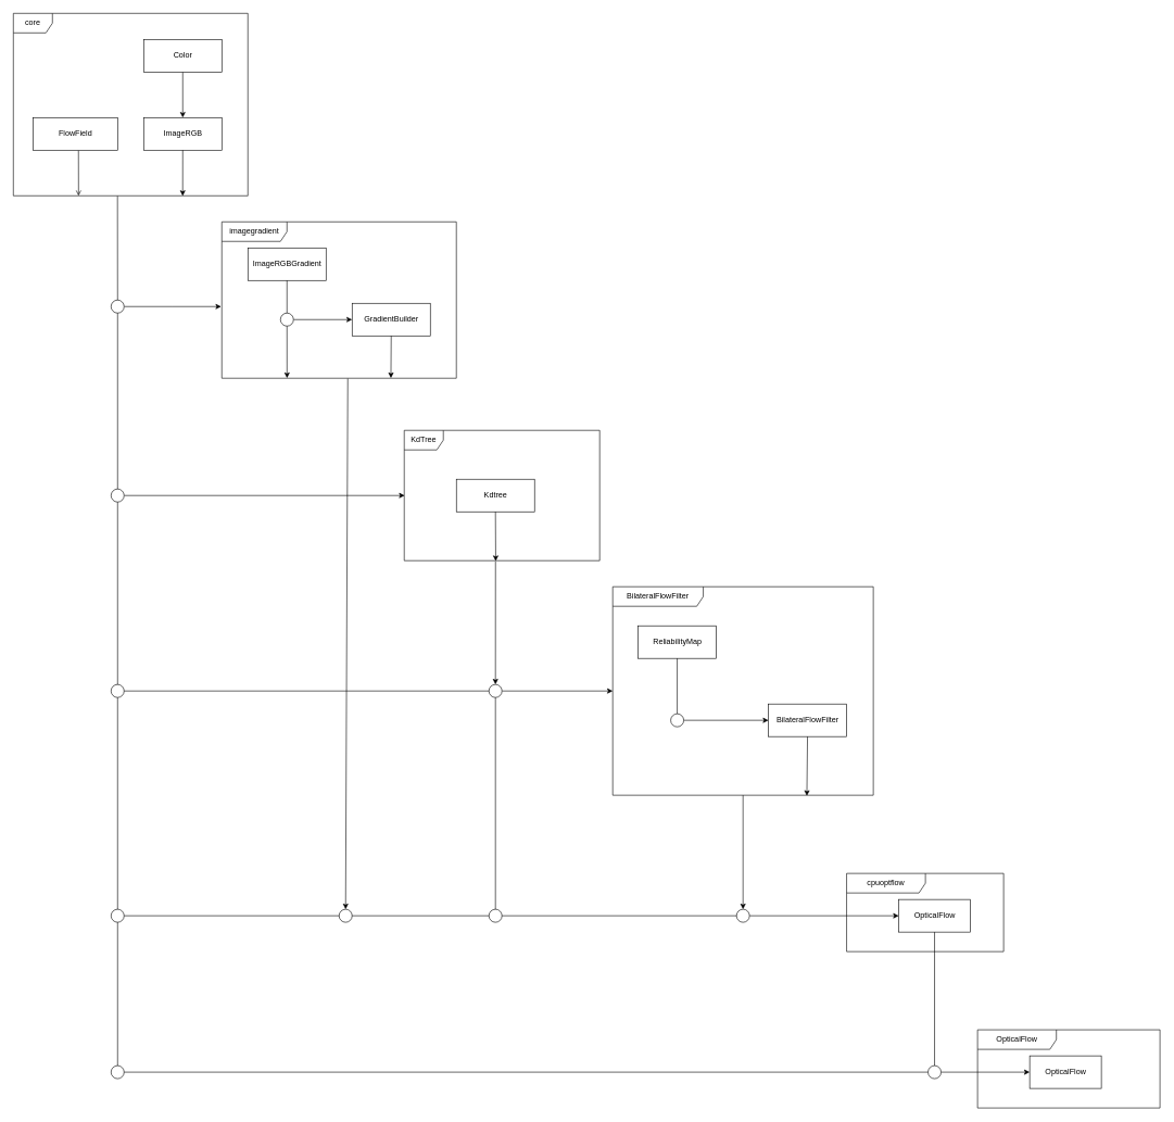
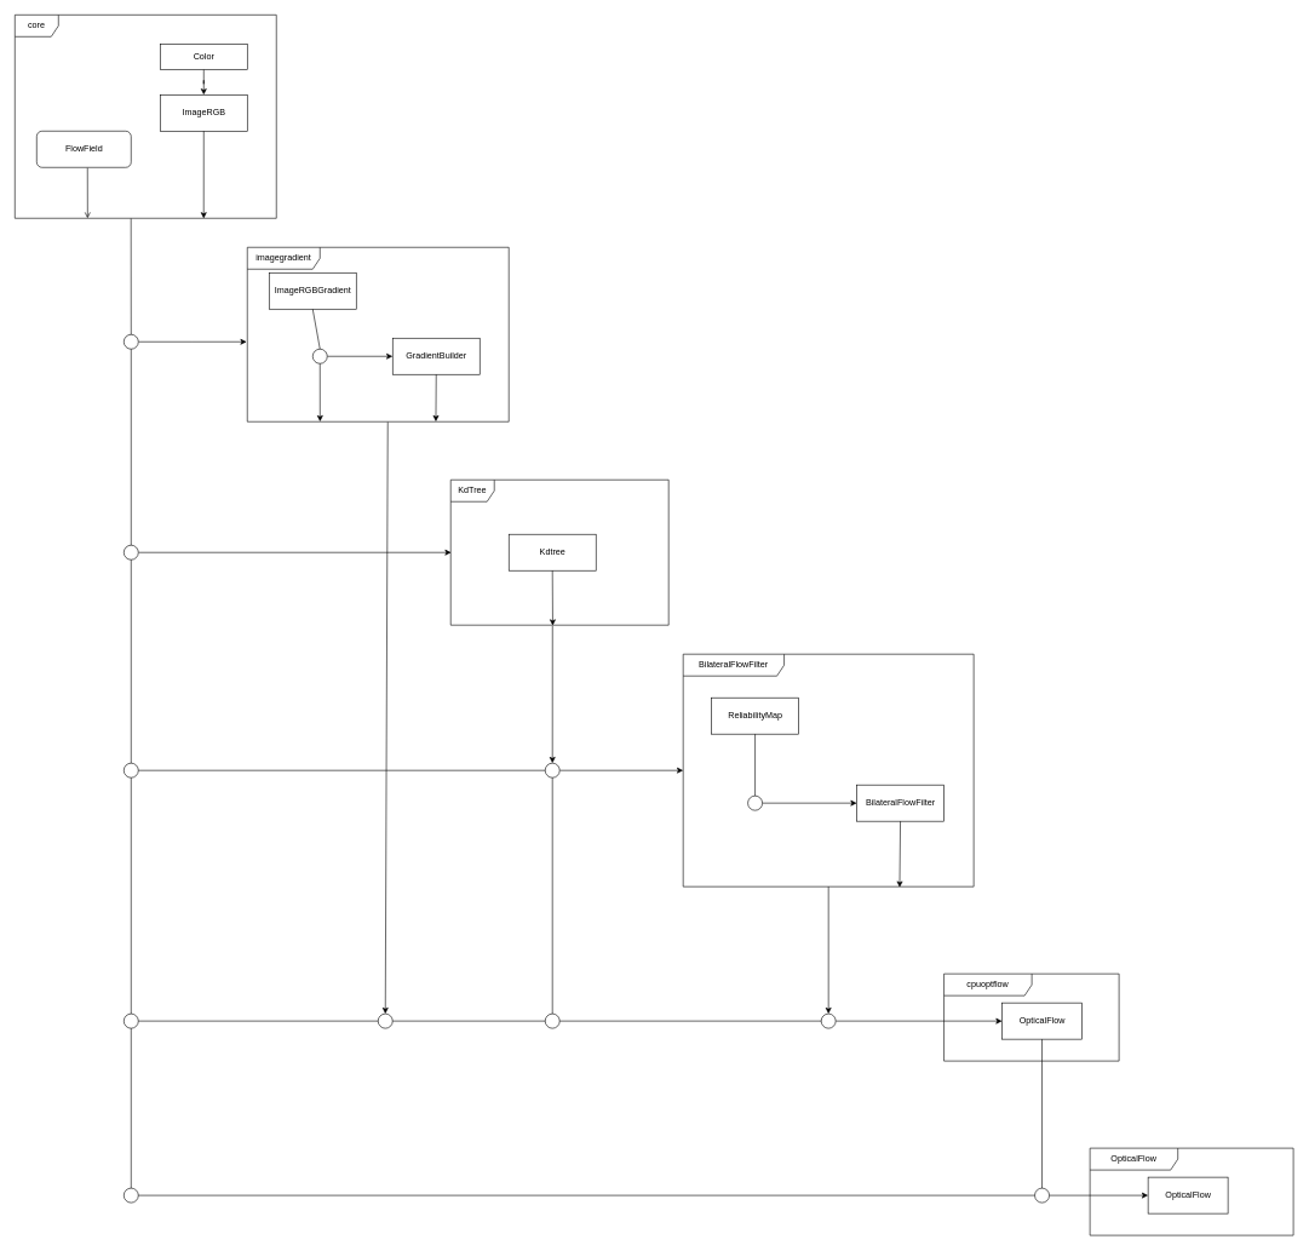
  <mxCell id="0" />
  <mxCell id="1" parent="0" />
  <mxCell id="2" value="cpuoptflow" style="shape=umlFrame;whiteSpace=wrap;html=1;width=121;height=30;" parent="1" vertex="1"><mxGeometry x="1299" y="1340" width="241" height="120" as="geometry" /></mxCell>
  <mxCell id="3" value="&lt;span&gt;OpticalFlow&lt;/span&gt;" style="html=1;" parent="1" vertex="1"><mxGeometry x="1379" y="1380" width="110" height="50" as="geometry" /></mxCell>
  <mxCell id="4" value="core" style="shape=umlFrame;whiteSpace=wrap;html=1;" parent="1" vertex="1"><mxGeometry x="20" width="360" height="280" as="geometry" y="20" /></mxCell>
  <mxCell id="5" value="KdTree" style="shape=umlFrame;whiteSpace=wrap;html=1;" parent="1" vertex="1"><mxGeometry x="620" y="660" width="300" height="200" as="geometry" /></mxCell>
  <mxCell id="6" value="BilateralFlowFilter" style="shape=umlFrame;whiteSpace=wrap;html=1;width=139;height=30;" parent="1" vertex="1"><mxGeometry x="940" y="900" width="400" height="320" as="geometry" /></mxCell>
  <mxCell id="7" value="imagegradient" style="shape=umlFrame;whiteSpace=wrap;html=1;width=100;height=30;" parent="1" vertex="1"><mxGeometry x="340" y="340" width="360" height="240" as="geometry" /></mxCell>
  <mxCell id="8" style="edgeStyle=orthogonalEdgeStyle;rounded=0;orthogonalLoop=1;jettySize=auto;html=1;exitX=0.5;exitY=1;exitDx=0;exitDy=0;" parent="1" source="9" target="11" edge="1"><mxGeometry relative="1" as="geometry" /></mxCell>
- <mxCell id="9" value="Color" style="html=1;" parent="1" vertex="1"><mxGeometry x="220" y="60" width="120" height="50" as="geometry" /></mxCell>
- <mxCell id="10" value="FlowField" style="html=1;" parent="1" vertex="1"><mxGeometry x="50" y="180" width="130" height="50" as="geometry" /></mxCell>
- <mxCell id="11" value="ImageRGB" style="html=1;" parent="1" vertex="1"><mxGeometry x="220" y="180" width="120" height="50" as="geometry" /></mxCell>
+ <mxCell id="9" value="Color" style="html=1;" parent="1" vertex="1"><mxGeometry x="220" y="60" width="120" height="35" as="geometry" /></mxCell>
+ <mxCell id="10" value="FlowField" style="html=1;rounded=1;" parent="1" vertex="1"><mxGeometry x="50" y="180" width="130" height="50" as="geometry" /></mxCell>
+ <mxCell id="11" value="ImageRGB" style="html=1;" parent="1" vertex="1"><mxGeometry x="220" y="130" width="120" height="50" as="geometry" /></mxCell>
  <mxCell id="12" value="OpticalFlow" style="html=1;" parent="1" vertex="1"><mxGeometry x="1580" y="1620" width="110" height="50" as="geometry" /></mxCell>
  <mxCell id="13" value="BilateralFlowFilter" style="html=1;" parent="1" vertex="1"><mxGeometry x="1179" y="1080" width="120" height="50" as="geometry" /></mxCell>
  <mxCell id="14" value="GradientBuilder" style="html=1;" parent="1" vertex="1"><mxGeometry x="540" y="465" width="120" height="50" as="geometry" /></mxCell>
- <mxCell id="15" value="ImageRGBGradient" style="html=1;" parent="1" vertex="1"><mxGeometry x="380" y="380" width="120" height="50" as="geometry" /></mxCell>
+ <mxCell id="15" value="ImageRGBGradient" style="html=1;" parent="1" vertex="1"><mxGeometry x="370" y="375" width="120" height="50" as="geometry" /></mxCell>
  <mxCell id="16" value="ReliabilityMap" style="html=1;" parent="1" vertex="1"><mxGeometry x="979" y="960" width="120" height="50" as="geometry" /></mxCell>
  <mxCell id="17" value="Kdtree" style="html=1;" parent="1" vertex="1"><mxGeometry x="700" y="735" width="120" height="50" as="geometry" /></mxCell>
  <mxCell id="18" style="edgeStyle=orthogonalEdgeStyle;rounded=0;orthogonalLoop=1;jettySize=auto;html=1;exitX=1;exitY=0.5;exitDx=0;exitDy=0;entryX=0;entryY=0.5;entryDx=0;entryDy=0;" parent="1" source="19" target="14" edge="1"><mxGeometry relative="1" as="geometry" /></mxCell>
  <mxCell id="19" value="" style="ellipse;whiteSpace=wrap;html=1;aspect=fixed;" parent="1" vertex="1"><mxGeometry x="430" y="480" width="20" height="20" as="geometry" /></mxCell>
  <mxCell id="20" value="" style="endArrow=none;html=1;entryX=0.5;entryY=1;entryDx=0;entryDy=0;exitX=0.5;exitY=0;exitDx=0;exitDy=0;" parent="1" source="19" target="15" edge="1"><mxGeometry width="50" height="50" relative="1" as="geometry"><mxPoint x="410" y="780" as="sourcePoint" /><mxPoint x="460" y="730" as="targetPoint" /></mxGeometry></mxCell>
  <mxCell id="21" style="edgeStyle=orthogonalEdgeStyle;rounded=0;orthogonalLoop=1;jettySize=auto;html=1;exitX=1;exitY=0.5;exitDx=0;exitDy=0;" parent="1" source="22" edge="1"><mxGeometry relative="1" as="geometry"><mxPoint x="339" y="470" as="targetPoint" /></mxGeometry></mxCell>
  <mxCell id="22" value="" style="ellipse;whiteSpace=wrap;html=1;aspect=fixed;" parent="1" vertex="1"><mxGeometry x="170" y="460" width="20" height="20" as="geometry" /></mxCell>
  <mxCell id="23" style="edgeStyle=orthogonalEdgeStyle;rounded=0;orthogonalLoop=1;jettySize=auto;html=1;exitX=1;exitY=0.5;exitDx=0;exitDy=0;entryX=0.002;entryY=0.5;entryDx=0;entryDy=0;entryPerimeter=0;" parent="1" source="24" target="5" edge="1"><mxGeometry relative="1" as="geometry" /></mxCell>
  <mxCell id="24" value="" style="ellipse;whiteSpace=wrap;html=1;aspect=fixed;" parent="1" vertex="1"><mxGeometry x="170" y="750" width="20" height="20" as="geometry" /></mxCell>
  <mxCell id="25" value="" style="endArrow=none;html=1;entryX=0.5;entryY=1;entryDx=0;entryDy=0;exitX=0.5;exitY=0;exitDx=0;exitDy=0;" parent="1" source="24" target="22" edge="1"><mxGeometry width="50" height="50" relative="1" as="geometry"><mxPoint x="180" y="770" as="sourcePoint" /><mxPoint x="360" y="760" as="targetPoint" /></mxGeometry></mxCell>
  <mxCell id="26" value="" style="ellipse;whiteSpace=wrap;html=1;aspect=fixed;" parent="1" vertex="1"><mxGeometry x="170" y="1050" width="20" height="20" as="geometry" /></mxCell>
  <mxCell id="27" value="" style="endArrow=none;html=1;exitX=0.5;exitY=1;exitDx=0;exitDy=0;entryX=0.5;entryY=0;entryDx=0;entryDy=0;" parent="1" source="24" target="26" edge="1"><mxGeometry width="50" height="50" relative="1" as="geometry"><mxPoint x="340" y="800" as="sourcePoint" /><mxPoint x="390" y="750" as="targetPoint" /></mxGeometry></mxCell>
  <mxCell id="28" style="edgeStyle=orthogonalEdgeStyle;rounded=0;orthogonalLoop=1;jettySize=auto;html=1;exitX=1;exitY=0.5;exitDx=0;exitDy=0;" parent="1" source="29" target="6" edge="1"><mxGeometry relative="1" as="geometry" /></mxCell>
  <mxCell id="29" value="" style="ellipse;whiteSpace=wrap;html=1;aspect=fixed;" parent="1" vertex="1"><mxGeometry x="750" y="1050" width="20" height="20" as="geometry" /></mxCell>
  <mxCell id="30" value="" style="endArrow=none;html=1;exitX=1;exitY=0.5;exitDx=0;exitDy=0;entryX=0;entryY=0.5;entryDx=0;entryDy=0;" parent="1" source="26" target="29" edge="1"><mxGeometry width="50" height="50" relative="1" as="geometry"><mxPoint x="440" y="1015" as="sourcePoint" /><mxPoint x="490" y="965" as="targetPoint" /></mxGeometry></mxCell>
  <mxCell id="31" style="edgeStyle=orthogonalEdgeStyle;rounded=0;orthogonalLoop=1;jettySize=auto;html=1;exitX=1;exitY=0.5;exitDx=0;exitDy=0;entryX=0;entryY=0.5;entryDx=0;entryDy=0;" parent="1" source="32" target="13" edge="1"><mxGeometry relative="1" as="geometry" /></mxCell>
  <mxCell id="32" value="" style="ellipse;whiteSpace=wrap;html=1;aspect=fixed;" parent="1" vertex="1"><mxGeometry x="1029" y="1095" width="20" height="20" as="geometry" /></mxCell>
  <mxCell id="33" value="" style="endArrow=none;html=1;exitX=0.5;exitY=1;exitDx=0;exitDy=0;entryX=0.5;entryY=0;entryDx=0;entryDy=0;" parent="1" source="16" target="32" edge="1"><mxGeometry width="50" height="50" relative="1" as="geometry"><mxPoint x="519" y="860" as="sourcePoint" /><mxPoint x="569" y="810" as="targetPoint" /></mxGeometry></mxCell>
  <mxCell id="34" style="edgeStyle=orthogonalEdgeStyle;rounded=0;orthogonalLoop=1;jettySize=auto;html=1;exitX=1;exitY=0.5;exitDx=0;exitDy=0;entryX=0;entryY=0.5;entryDx=0;entryDy=0;" parent="1" source="35" target="3" edge="1"><mxGeometry relative="1" as="geometry" /></mxCell>
  <mxCell id="35" value="" style="ellipse;whiteSpace=wrap;html=1;aspect=fixed;" parent="1" vertex="1"><mxGeometry x="1130" y="1395" width="20" height="20" as="geometry" /></mxCell>
  <mxCell id="36" value="" style="ellipse;whiteSpace=wrap;html=1;aspect=fixed;" parent="1" vertex="1"><mxGeometry x="750" y="1395" width="20" height="20" as="geometry" /></mxCell>
  <mxCell id="37" value="" style="ellipse;whiteSpace=wrap;html=1;aspect=fixed;" parent="1" vertex="1"><mxGeometry x="170" y="1395" width="20" height="20" as="geometry" /></mxCell>
  <mxCell id="38" value="" style="endArrow=none;html=1;exitX=0.5;exitY=1;exitDx=0;exitDy=0;entryX=0.5;entryY=0;entryDx=0;entryDy=0;" parent="1" source="26" target="37" edge="1"><mxGeometry width="50" height="50" relative="1" as="geometry"><mxPoint x="180" y="1115" as="sourcePoint" /><mxPoint x="520" y="850" as="targetPoint" /></mxGeometry></mxCell>
  <mxCell id="39" value="" style="ellipse;whiteSpace=wrap;html=1;aspect=fixed;" parent="1" vertex="1"><mxGeometry x="520" y="1395" width="20" height="20" as="geometry" /></mxCell>
  <mxCell id="40" value="" style="endArrow=none;html=1;exitX=1;exitY=0.5;exitDx=0;exitDy=0;entryX=0;entryY=0.5;entryDx=0;entryDy=0;" parent="1" source="37" target="39" edge="1"><mxGeometry width="50" height="50" relative="1" as="geometry"><mxPoint x="570" y="1120" as="sourcePoint" /><mxPoint x="430" y="1405" as="targetPoint" /></mxGeometry></mxCell>
  <mxCell id="41" value="" style="endArrow=none;html=1;exitX=1;exitY=0.5;exitDx=0;exitDy=0;entryX=0;entryY=0.5;entryDx=0;entryDy=0;" parent="1" source="39" target="36" edge="1"><mxGeometry width="50" height="50" relative="1" as="geometry"><mxPoint x="570" y="1120" as="sourcePoint" /><mxPoint x="620" y="1070" as="targetPoint" /></mxGeometry></mxCell>
  <mxCell id="42" value="" style="endArrow=none;html=1;exitX=1;exitY=0.5;exitDx=0;exitDy=0;entryX=0;entryY=0.5;entryDx=0;entryDy=0;" parent="1" source="36" target="35" edge="1"><mxGeometry width="50" height="50" relative="1" as="geometry"><mxPoint x="570" y="1120" as="sourcePoint" /><mxPoint x="620" y="1070" as="targetPoint" /></mxGeometry></mxCell>
  <mxCell id="43" value="" style="endArrow=none;html=1;exitX=0.5;exitY=1;exitDx=0;exitDy=0;entryX=0.5;entryY=0;entryDx=0;entryDy=0;" parent="1" source="29" target="36" edge="1"><mxGeometry width="50" height="50" relative="1" as="geometry"><mxPoint x="760" y="1115" as="sourcePoint" /><mxPoint x="620" y="850" as="targetPoint" /></mxGeometry></mxCell>
  <mxCell id="44" style="edgeStyle=orthogonalEdgeStyle;rounded=0;orthogonalLoop=1;jettySize=auto;html=1;exitX=1;exitY=0.5;exitDx=0;exitDy=0;entryX=0;entryY=0.5;entryDx=0;entryDy=0;" parent="1" source="45" target="12" edge="1"><mxGeometry relative="1" as="geometry" /></mxCell>
  <mxCell id="45" value="" style="ellipse;whiteSpace=wrap;html=1;aspect=fixed;" parent="1" vertex="1"><mxGeometry x="1424" y="1635" width="20" height="20" as="geometry" /></mxCell>
  <mxCell id="46" value="" style="endArrow=none;html=1;exitX=0.5;exitY=1;exitDx=0;exitDy=0;entryX=0.5;entryY=0;entryDx=0;entryDy=0;" parent="1" source="3" target="45" edge="1"><mxGeometry width="50" height="50" relative="1" as="geometry"><mxPoint x="729" y="1120" as="sourcePoint" /><mxPoint x="779" y="1070" as="targetPoint" /></mxGeometry></mxCell>
  <mxCell id="47" value="" style="ellipse;whiteSpace=wrap;html=1;aspect=fixed;" parent="1" vertex="1"><mxGeometry x="170" y="1635" width="20" height="20" as="geometry" /></mxCell>
  <mxCell id="48" value="" style="endArrow=none;html=1;exitX=0.5;exitY=1;exitDx=0;exitDy=0;entryX=0.5;entryY=0;entryDx=0;entryDy=0;" parent="1" source="37" target="47" edge="1"><mxGeometry width="50" height="50" relative="1" as="geometry"><mxPoint x="470" y="1120" as="sourcePoint" /><mxPoint x="520" y="1070" as="targetPoint" /></mxGeometry></mxCell>
  <mxCell id="49" value="" style="endArrow=none;html=1;exitX=1;exitY=0.5;exitDx=0;exitDy=0;entryX=0;entryY=0.5;entryDx=0;entryDy=0;" parent="1" source="47" target="45" edge="1"><mxGeometry width="50" height="50" relative="1" as="geometry"><mxPoint x="570" y="1120" as="sourcePoint" /><mxPoint x="620" y="1070" as="targetPoint" /></mxGeometry></mxCell>
  <mxCell id="50" value="" style="endArrow=classic;html=1;entryX=0.5;entryY=0;entryDx=0;entryDy=0;exitX=0.537;exitY=1.002;exitDx=0;exitDy=0;exitPerimeter=0;" parent="1" source="7" target="39" edge="1"><mxGeometry width="50" height="50" relative="1" as="geometry"><mxPoint x="660" y="870" as="sourcePoint" /><mxPoint x="710" y="820" as="targetPoint" /></mxGeometry></mxCell>
  <mxCell id="51" value="" style="endArrow=none;html=1;exitX=0.444;exitY=1.001;exitDx=0;exitDy=0;exitPerimeter=0;entryX=0.5;entryY=0;entryDx=0;entryDy=0;" parent="1" source="4" target="22" edge="1"><mxGeometry width="50" height="50" relative="1" as="geometry"><mxPoint x="440" y="460" as="sourcePoint" /><mxPoint x="490" y="410" as="targetPoint" /></mxGeometry></mxCell>
  <mxCell id="52" value="" style="endArrow=classic;html=1;exitX=0.5;exitY=1;exitDx=0;exitDy=0;entryX=0.721;entryY=0.999;entryDx=0;entryDy=0;entryPerimeter=0;" parent="1" source="14" target="7" edge="1"><mxGeometry width="50" height="50" relative="1" as="geometry"><mxPoint x="580" y="520" as="sourcePoint" /><mxPoint x="630" y="470" as="targetPoint" /></mxGeometry></mxCell>
  <mxCell id="53" value="" style="endArrow=classic;html=1;exitX=0.5;exitY=1;exitDx=0;exitDy=0;entryX=0.278;entryY=0.999;entryDx=0;entryDy=0;entryPerimeter=0;" parent="1" source="19" target="7" edge="1"><mxGeometry width="50" height="50" relative="1" as="geometry"><mxPoint x="580" y="520" as="sourcePoint" /><mxPoint x="630" y="470" as="targetPoint" /></mxGeometry></mxCell>
  <mxCell id="54" value="" style="endArrow=classic;html=1;exitX=0.5;exitY=1;exitDx=0;exitDy=0;entryX=0.745;entryY=1.003;entryDx=0;entryDy=0;entryPerimeter=0;" parent="1" source="13" target="6" edge="1"><mxGeometry width="50" height="50" relative="1" as="geometry"><mxPoint x="809" y="1160" as="sourcePoint" /><mxPoint x="859" y="1110" as="targetPoint" /></mxGeometry></mxCell>
  <mxCell id="55" value="" style="endArrow=classic;html=1;entryX=0.5;entryY=0;entryDx=0;entryDy=0;" parent="1" source="6" target="35" edge="1"><mxGeometry width="50" height="50" relative="1" as="geometry"><mxPoint x="889" y="1280" as="sourcePoint" /><mxPoint x="939" y="1230" as="targetPoint" /></mxGeometry></mxCell>
  <mxCell id="56" value="" style="endArrow=classic;html=1;exitX=0.5;exitY=1;exitDx=0;exitDy=0;entryX=0.468;entryY=1.003;entryDx=0;entryDy=0;entryPerimeter=0;" parent="1" source="17" target="5" edge="1"><mxGeometry width="50" height="50" relative="1" as="geometry"><mxPoint x="900" y="980" as="sourcePoint" /><mxPoint x="950" y="930" as="targetPoint" /></mxGeometry></mxCell>
  <mxCell id="57" value="" style="endArrow=classic;html=1;exitX=0.467;exitY=1.005;exitDx=0;exitDy=0;exitPerimeter=0;entryX=0.5;entryY=0;entryDx=0;entryDy=0;" parent="1" source="5" target="29" edge="1"><mxGeometry width="50" height="50" relative="1" as="geometry"><mxPoint x="790" y="860" as="sourcePoint" /><mxPoint x="840" y="810" as="targetPoint" /></mxGeometry></mxCell>
  <mxCell id="58" value="" style="endArrow=classic;html=1;exitX=0.5;exitY=1;exitDx=0;exitDy=0;entryX=0.722;entryY=1.001;entryDx=0;entryDy=0;entryPerimeter=0;" parent="1" source="11" target="4" edge="1"><mxGeometry width="50" height="50" relative="1" as="geometry"><mxPoint x="430" y="280" as="sourcePoint" /><mxPoint x="500" y="220" as="targetPoint" /></mxGeometry></mxCell>
  <mxCell id="59" value="" style="endArrow=open;html=1;exitX=0.538;exitY=1.013;exitDx=0;exitDy=0;entryX=0.278;entryY=1;entryDx=0;entryDy=0;entryPerimeter=0;exitPerimeter=0;" parent="1" source="10" target="4" edge="1"><mxGeometry width="50" height="50" relative="1" as="geometry"><mxPoint x="290" y="250" as="sourcePoint" /><mxPoint x="340" y="200" as="targetPoint" /></mxGeometry></mxCell>
  <mxCell id="60" value="OpticalFlow" style="shape=umlFrame;whiteSpace=wrap;html=1;width=121;height=30;" parent="1" vertex="1"><mxGeometry x="1500" y="1580" width="280" height="120" as="geometry" /></mxCell>
